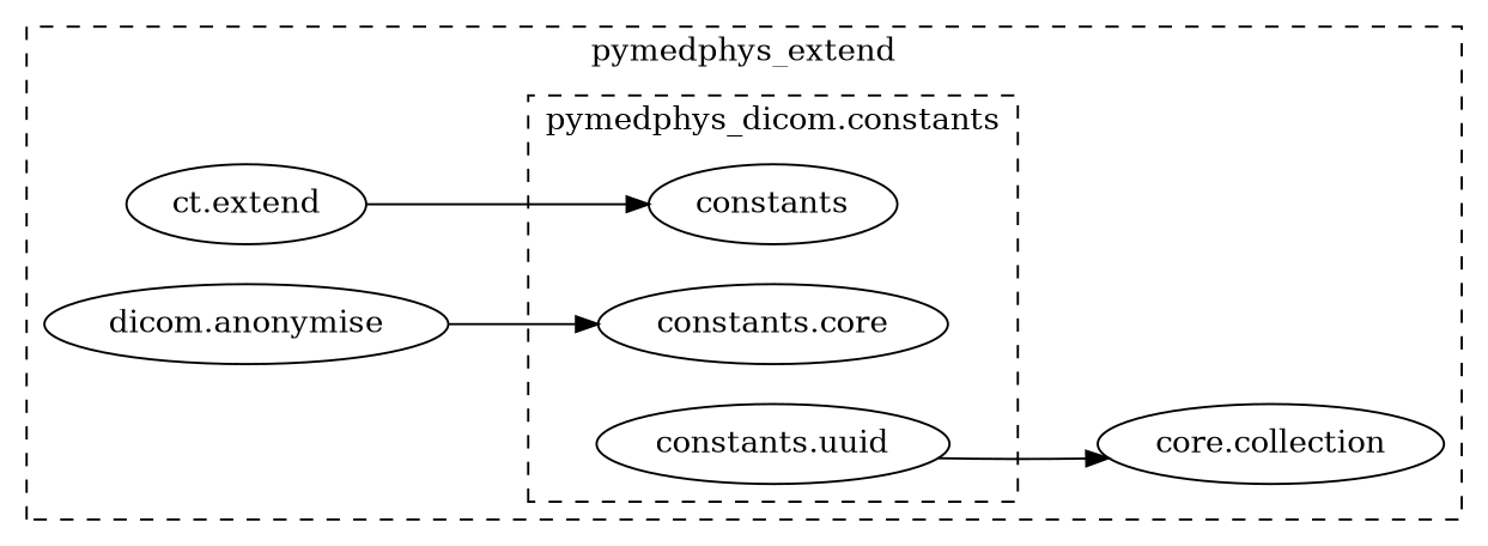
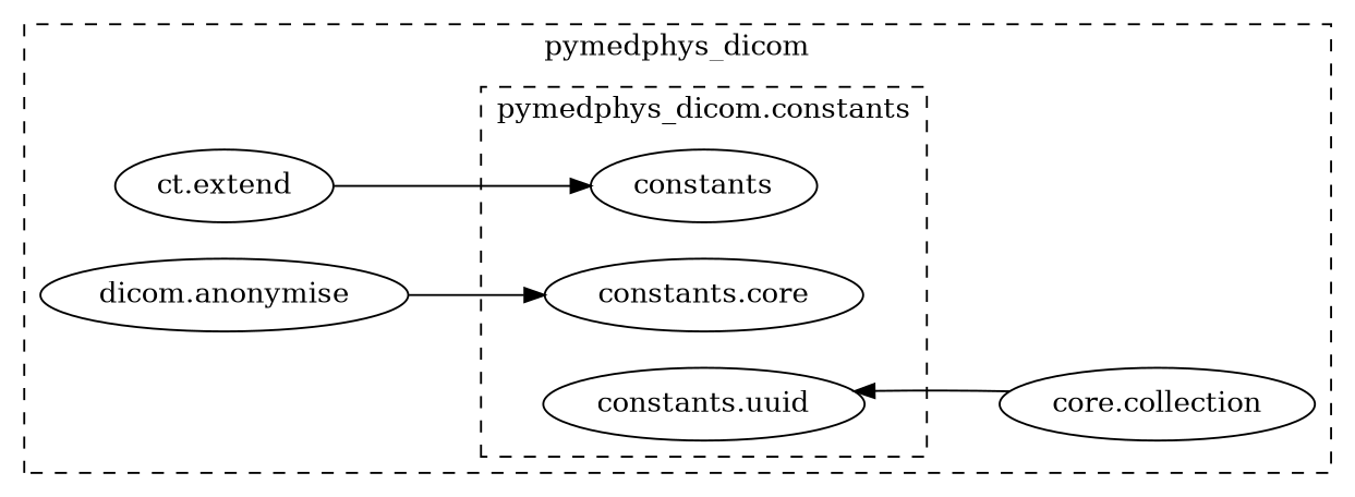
  strict digraph {
    rankdir=LR
    n1 [label=constants]
    n2 [label="constants.core"]
    n3 [label="constants.uuid"]
    n4 [label="ct.extend"]
    n5 [label="dicom.anonymise"]
    n6 [label="core.collection"]
    subgraph cluster_1 {
-     label=pymedphys_extend
+     label=pymedphys_dicom
      style=dashed
      n4
      n5
      n6
      subgraph cluster_2 {
        label="pymedphys_dicom.constants"
        style=dashed
        subgraph sub_3 {
          label="pymedphys_dicom.constants"
          rank=same
          style=dashed
          n1
          n2
          n3
        }
      }
    }
    n4 -> n1
    n5 -> n2
-   n3 -> n6
+   n6 -> n3
  }
